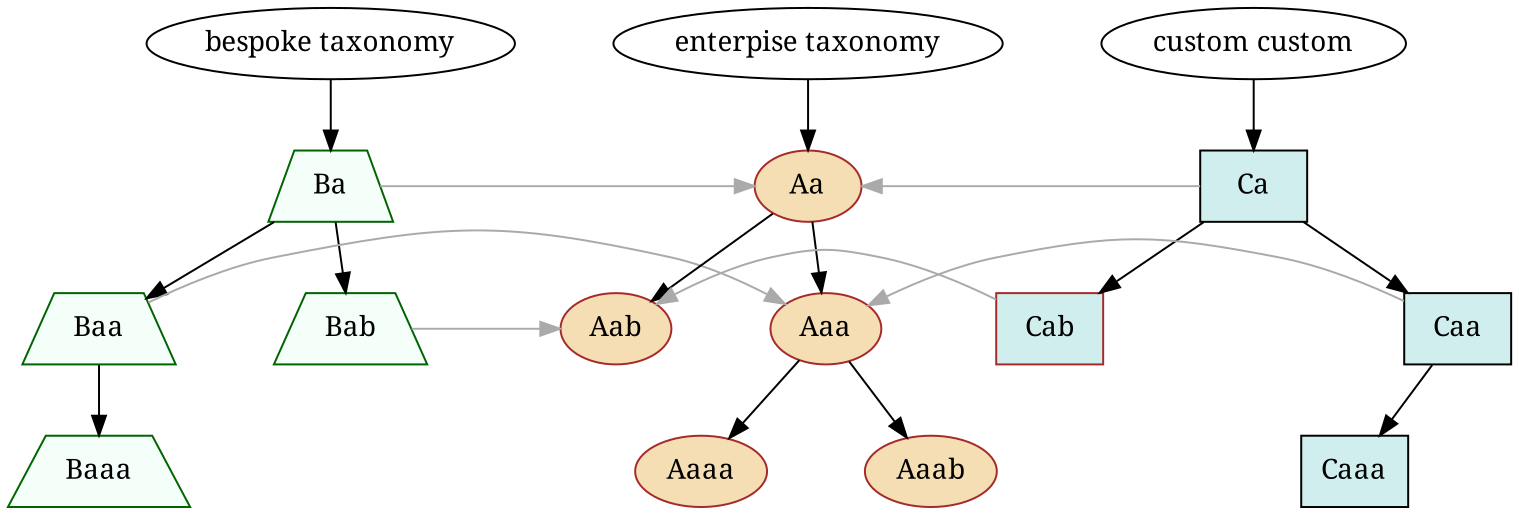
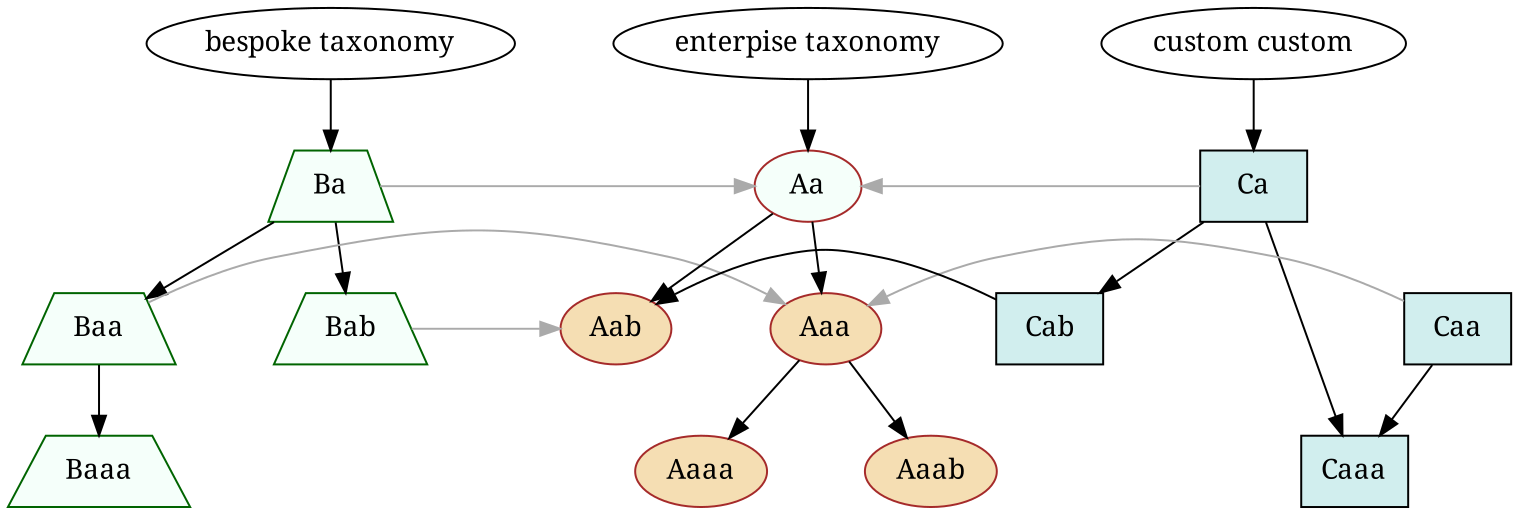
  digraph {
    fontname="Noto Serif"
    nodesep=0.7
    node [fontname="Noto Serif" color=brown fillcolor=wheat shape=oval style=filled]
    edge [fontname="Noto Serif"]
    n1 [label="enterpise taxonomy" color="" fillcolor="" shape="" style=""]
    n2 [label="bespoke taxonomy" color="" fillcolor="" shape="" style=""]
    n3 [label="custom custom" color="" fillcolor="" shape="" style=""]
    Ba [color=darkgreen fillcolor=mintcream shape=trapezium]
    Baa [color=darkgreen fillcolor=mintcream shape=trapezium]
    Bab [color=darkgreen fillcolor=mintcream shape=trapezium]
    Baaa [color=darkgreen fillcolor=mintcream shape=trapezium]
-   Aa
+   Aa [fillcolor=mintcream]
    Aaa
    Aab
    Aaaa
    Aaab
    Ca [color=darblue fillcolor=lightcyan2 shape=rect]
    Caa [color=darblue fillcolor=lightcyan2 shape=rect]
-   Cab [fillcolor=lightcyan2 shape=rect]
+   Cab [color=darblue fillcolor=lightcyan2 shape=rect]
    Caaa [color=darblue fillcolor=lightcyan2 shape=rect]
    subgraph sub_1 {
      rank=same
      n1
      n2
      n3
    }
    subgraph sub_2 {
      n2
      Ba
      Baa
      Bab
      Baaa
    }
    subgraph sub_3 {
      label=Foo
      n1
      Aa
      Aaa
      Aab
      Aaaa
      Aaab
    }
    subgraph sub_4 {
      n3
      Ca
      Caa
      Cab
      Caaa
    }
    n1 -> n3 [style=invis]
    n1 -> Aa
    n2 -> n1 [style=invis]
    n2 -> Ba
    n3 -> Ca
    Ba -> Baa
    Ba -> Bab
    Ba -> Aa [color="#aaaaaa" constraint=false]
    Baa -> Baaa
    Baa -> Aaa [color="#aaaaaa" constraint=false]
    Bab -> Aab [color="#aaaaaa" constraint=false]
    Aa -> Aaa
    Aa -> Aab
    Aaa -> Aaaa
    Aaa -> Aaab
    Ca -> Aa [color="#aaaaaa" constraint=false]
-   Ca -> Caa
+   Ca -> Caaa
    Ca -> Cab
    Caa -> Aaa [color="#aaaaaa" constraint=false]
    Caa -> Caaa
-   Cab -> Aab [color="#aaaaaa" constraint=false]
+   Cab -> Aab [color=black constraint=false]
  }
